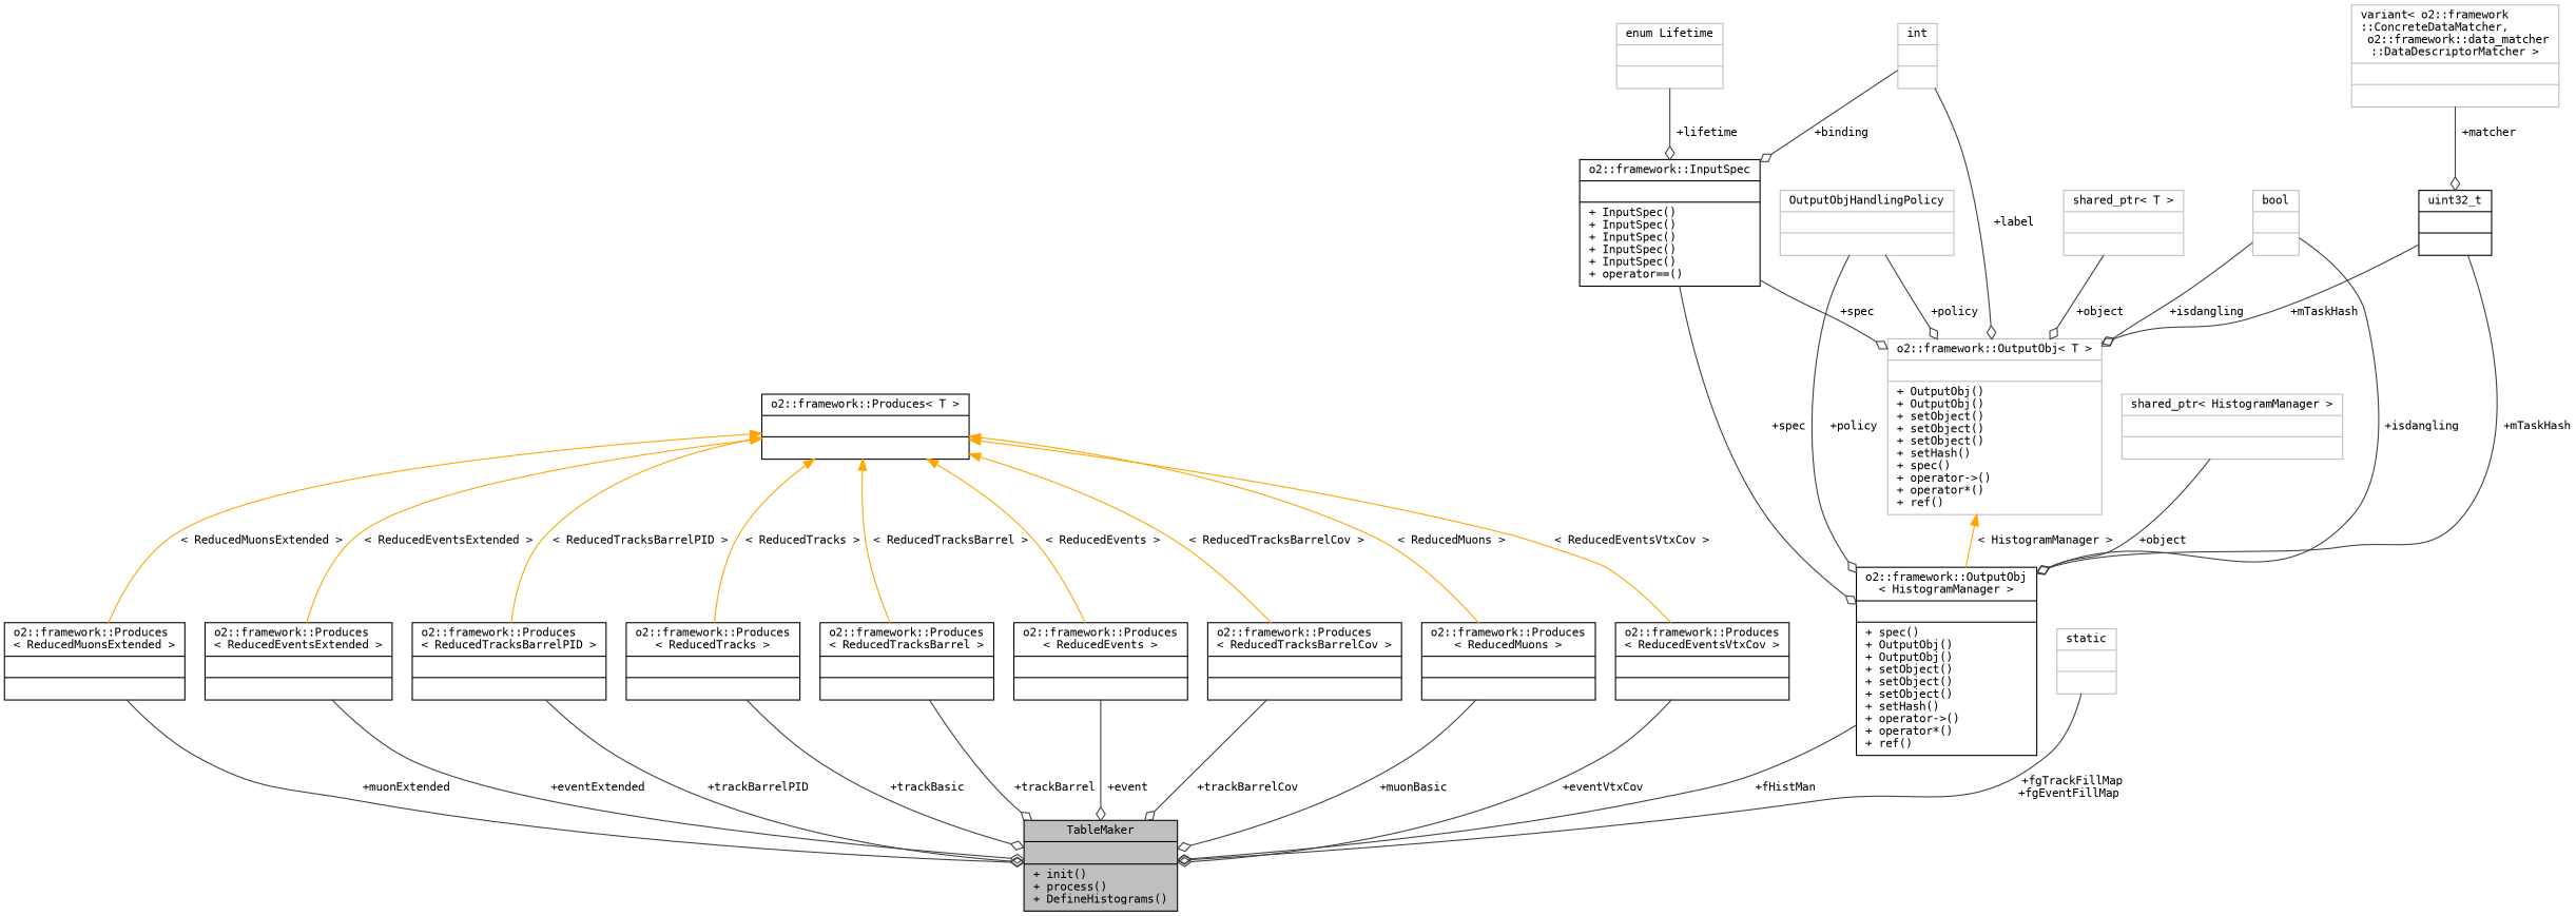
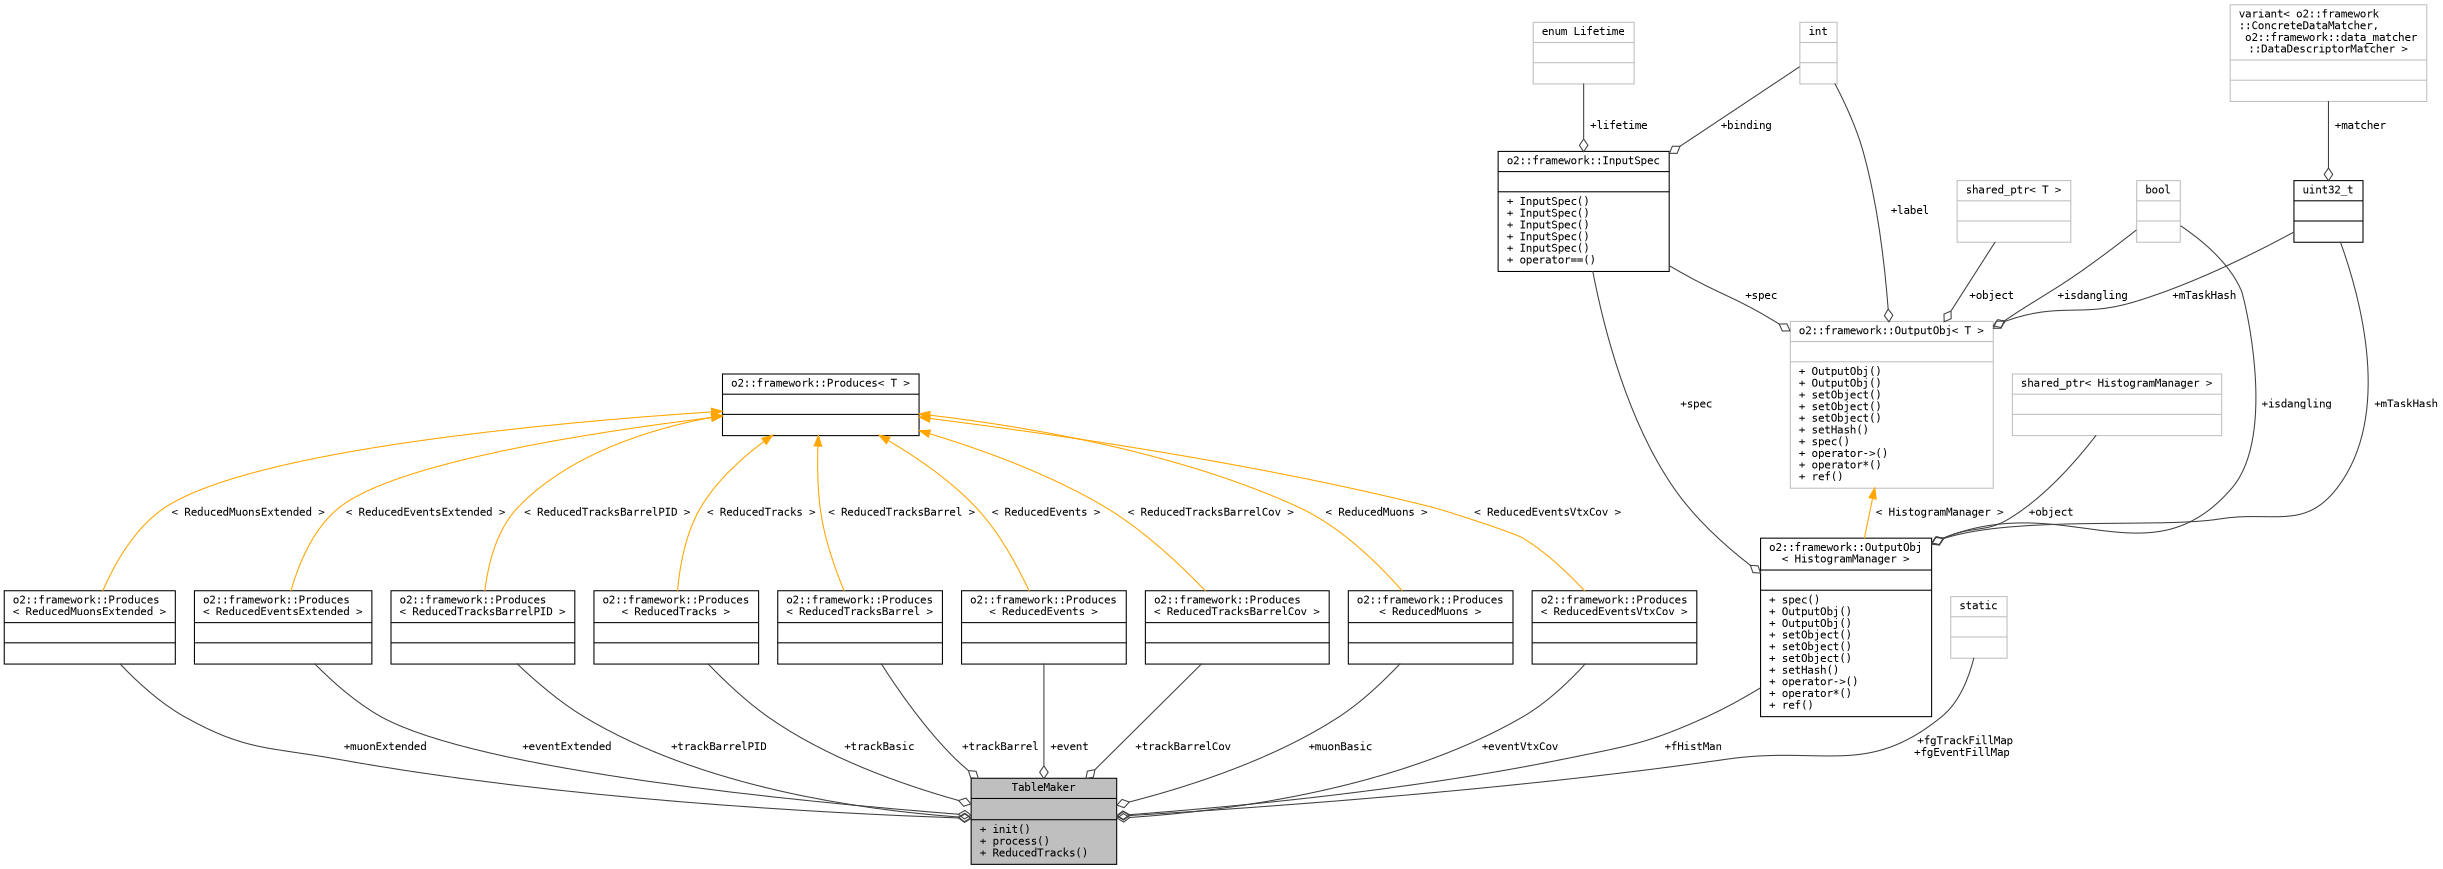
  digraph {
    fontname="DejaVu Sans Mono"
    node [color=black fontname="DejaVu Sans Mono" fontsize=10 shape=record]
    edge [arrowhead=odiamond color=grey25 fontname="DejaVu Sans Mono" fontsize=10 labelfontname=Helvetica labelfontsize=10 style=solid]
-   n1 [fillcolor=grey75 fontcolor=black height=0.2 label="{TableMaker\n||+ init()\l+ process()\l+ DefineHistograms()\l}" style=filled width=0.4]
+   n1 [fillcolor=grey75 fontcolor=black height=0.2 label="{TableMaker\n||+ init()\l+ process()\l+ ReducedTracks()\l}" style=filled width=0.4]
    n2 [height=0.2 label="{o2::framework::Produces\l\< ReducedTracksBarrelCov \>\n||}" width=0.4]
    n3 [height=0.2 label="{o2::framework::Produces\< T \>\n||}" width=0.4]
    n4 [height=0.2 label="{o2::framework::Produces\l\< ReducedMuons \>\n||}" width=0.4]
    n5 [height=0.2 label="{o2::framework::Produces\l\< ReducedEventsVtxCov \>\n||}" width=0.4]
    n6 [height=0.2 label="{o2::framework::Produces\l\< ReducedMuonsExtended \>\n||}" width=0.4]
    n7 [height=0.2 label="{o2::framework::Produces\l\< ReducedEventsExtended \>\n||}" width=0.4]
    n8 [height=0.2 label="{o2::framework::Produces\l\< ReducedTracksBarrelPID \>\n||}" width=0.4]
    n9 [height=0.2 label="{o2::framework::Produces\l\< ReducedTracks \>\n||}" width=0.4]
    n10 [height=0.2 label="{o2::framework::Produces\l\< ReducedTracksBarrel \>\n||}" width=0.4]
    n11 [height=0.2 label="{o2::framework::Produces\l\< ReducedEvents \>\n||}" width=0.4]
    n12 [height=0.2 label="{o2::framework::OutputObj\l\< HistogramManager \>\n||+ spec()\l+ OutputObj()\l+ OutputObj()\l+ setObject()\l+ setObject()\l+ setObject()\l+ setHash()\l+ operator-\>()\l+ operator*()\l+ ref()\l}" width=0.4]
    n13 [color=grey75 height=0.2 label="{shared_ptr\< HistogramManager \>\n||}" width=0.4]
-   n14 [color=grey75 height=0.2 label="{OutputObjHandlingPolicy\n||}" width=0.4]
    n15 [color=grey75 height=0.2 label="{o2::framework::OutputObj\< T \>\n||+ OutputObj()\l+ OutputObj()\l+ setObject()\l+ setObject()\l+ setObject()\l+ setHash()\l+ spec()\l+ operator-\>()\l+ operator*()\l+ ref()\l}" width=0.4]
    n16 [height=0.2 label="{uint32_t\n||}" width=0.4]
    n17 [color=grey75 height=0.2 label="{int\n||}" width=0.4]
    n18 [height=0.2 label="{o2::framework::InputSpec\n||+ InputSpec()\l+ InputSpec()\l+ InputSpec()\l+ InputSpec()\l+ InputSpec()\l+ operator==()\l}" width=0.4]
    n19 [color=grey75 height=0.2 label="{bool\n||}" width=0.4]
    n20 [color=grey75 height=0.2 label="{enum Lifetime\n||}" width=0.4]
    n21 [color=grey75 height=0.2 label="{variant\< o2::framework\l::ConcreteDataMatcher,\l o2::framework::data_matcher\l::DataDescriptorMatcher \>\n||}" width=0.4]
    n22 [color=grey75 height=0.2 label="{shared_ptr\< T \>\n||}" width=0.4]
    n23 [color=grey75 height=0.2 label="{static\n||}" width=0.4]
    n2 -> n1 [label=" +trackBarrelCov"]
    n3 -> n2 [color=orange dir=back label=" \< ReducedTracksBarrelCov \>" arrowhead=""]
    n3 -> n4 [color=orange dir=back label=" \< ReducedMuons \>" arrowhead=""]
    n3 -> n5 [color=orange dir=back label=" \< ReducedEventsVtxCov \>" arrowhead=""]
    n3 -> n6 [color=orange dir=back label=" \< ReducedMuonsExtended \>" arrowhead=""]
    n3 -> n7 [color=orange dir=back label=" \< ReducedEventsExtended \>" arrowhead=""]
    n3 -> n8 [color=orange dir=back label=" \< ReducedTracksBarrelPID \>" arrowhead=""]
    n3 -> n9 [color=orange dir=back label=" \< ReducedTracks \>" arrowhead=""]
    n3 -> n10 [color=orange dir=back label=" \< ReducedTracksBarrel \>" arrowhead=""]
    n3 -> n11 [color=orange dir=back label=" \< ReducedEvents \>" arrowhead=""]
    n4 -> n1 [label=" +muonBasic"]
    n5 -> n1 [label=" +eventVtxCov"]
    n6 -> n1 [label=" +muonExtended"]
    n7 -> n1 [label=" +eventExtended"]
    n8 -> n1 [label=" +trackBarrelPID"]
    n9 -> n1 [label=" +trackBasic"]
    n10 -> n1 [label=" +trackBarrel"]
    n11 -> n1 [label=" +event"]
    n12 -> n1 [label=" +fHistMan"]
    n13 -> n12 [label=" +object"]
-   n14 -> n12 [label=" +policy"]
-   n14 -> n15 [label=" +policy"]
    n15 -> n12 [color=orange dir=back label=" \< HistogramManager \>" arrowhead=""]
    n16 -> n12 [label=" +mTaskHash"]
    n16 -> n15 [label=" +mTaskHash"]
    n17 -> n15 [label=" +label"]
    n17 -> n18 [label=" +binding"]
    n18 -> n12 [label=" +spec"]
    n18 -> n15 [label=" +spec"]
    n19 -> n12 [label=" +isdangling"]
    n19 -> n15 [label=" +isdangling"]
    n20 -> n18 [label=" +lifetime"]
    n21 -> n16 [label=" +matcher"]
    n22 -> n15 [label=" +object"]
    n23 -> n1 [label=" +fgTrackFillMap\n+fgEventFillMap"]
  }
